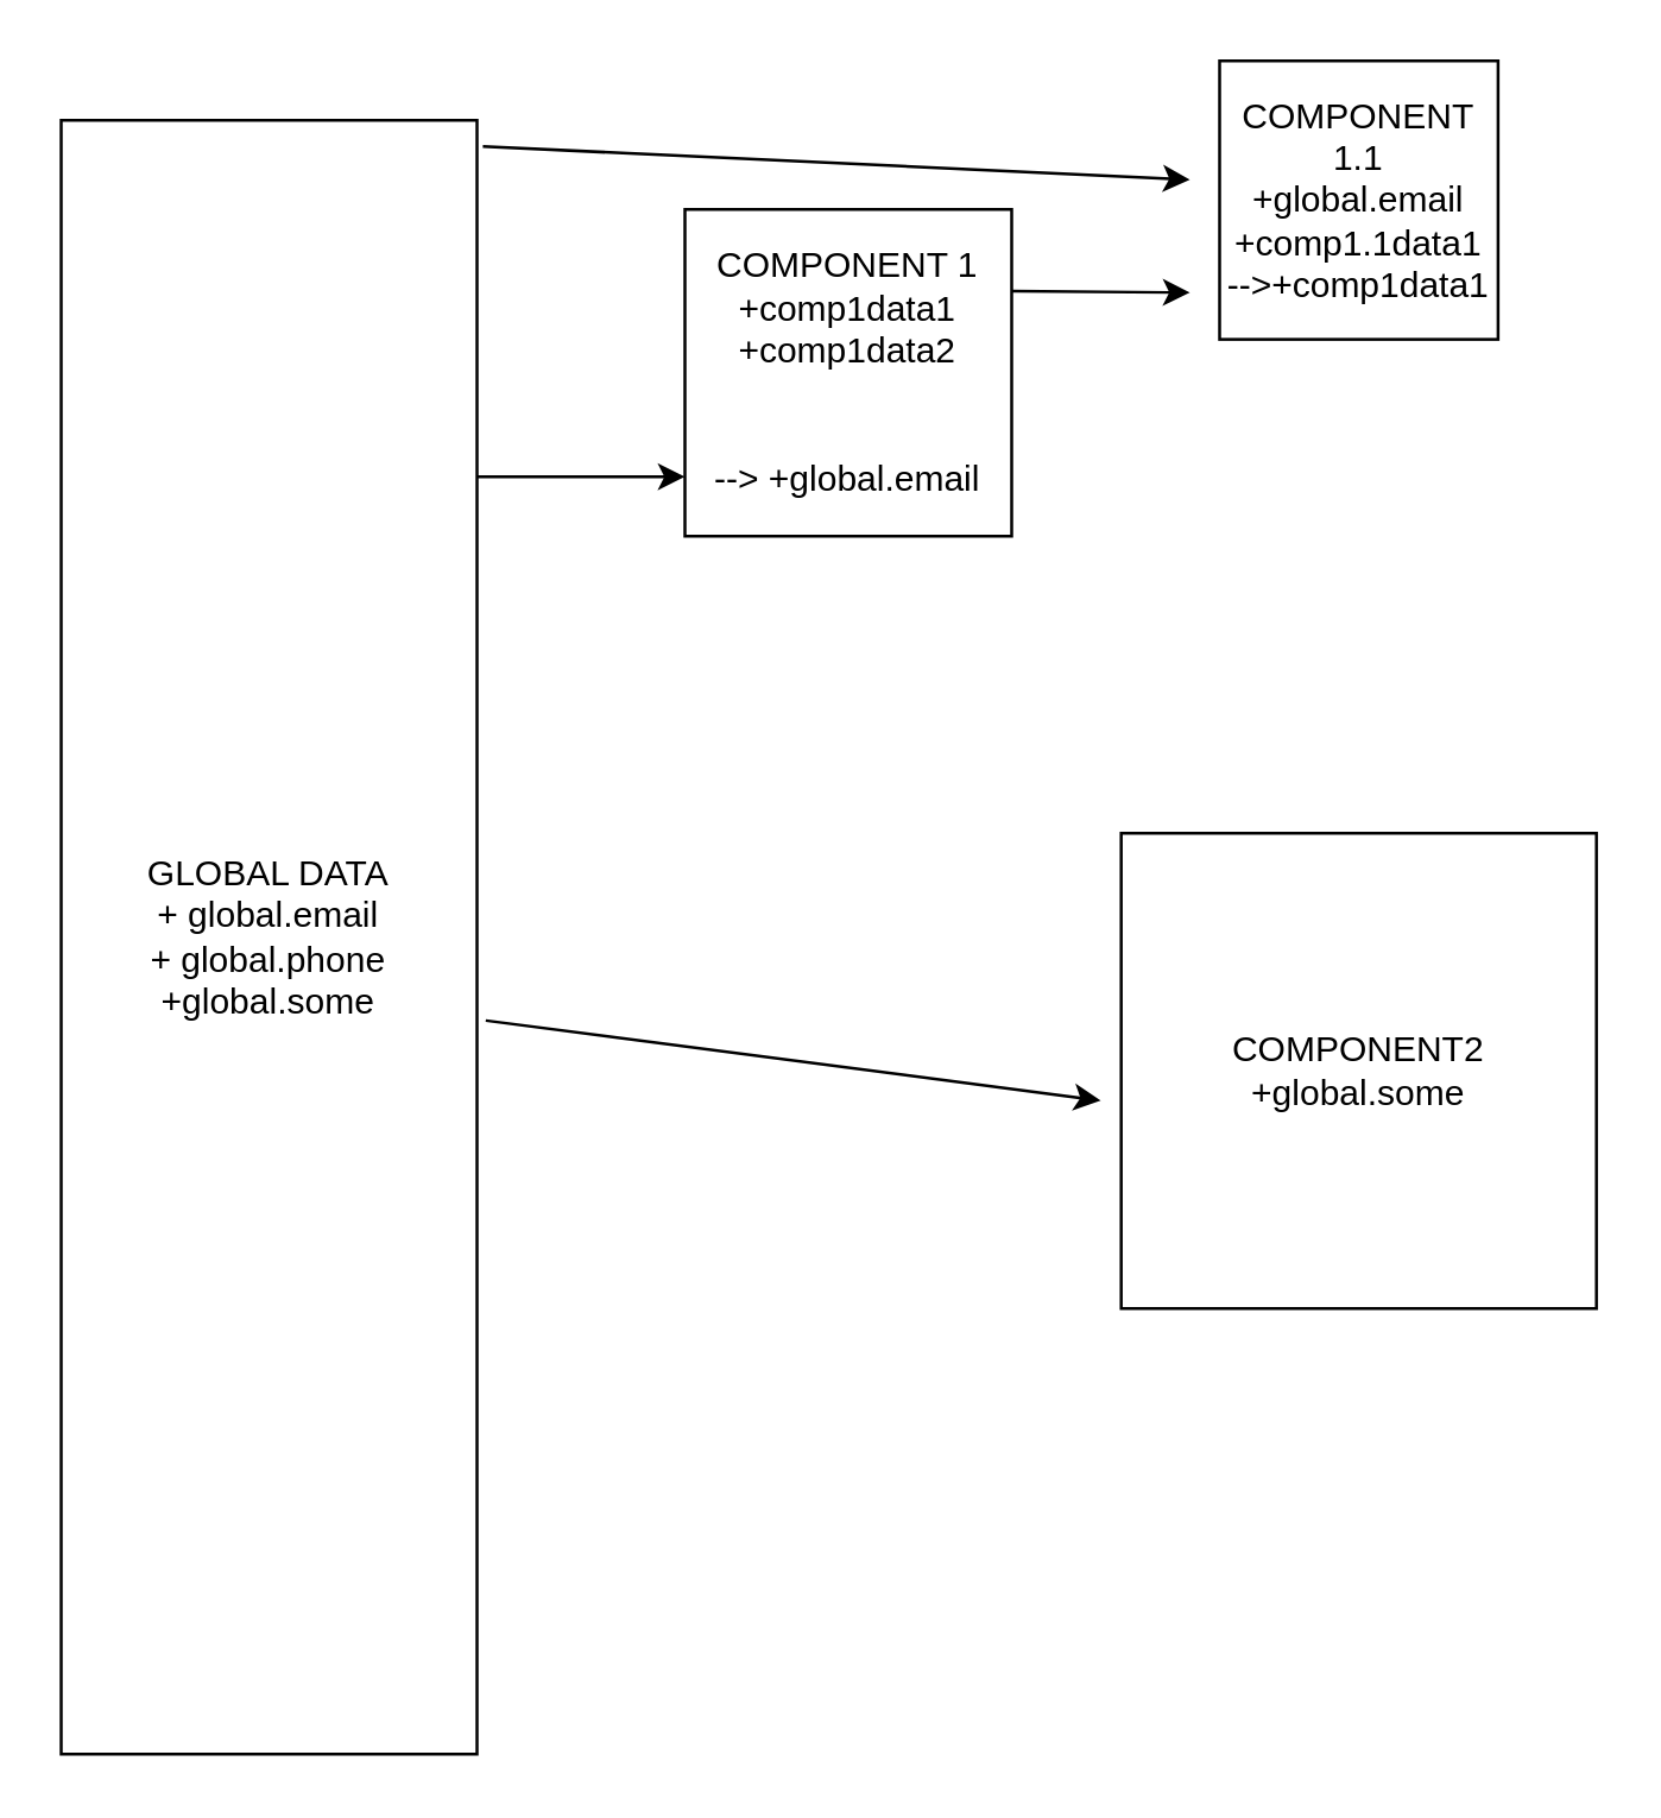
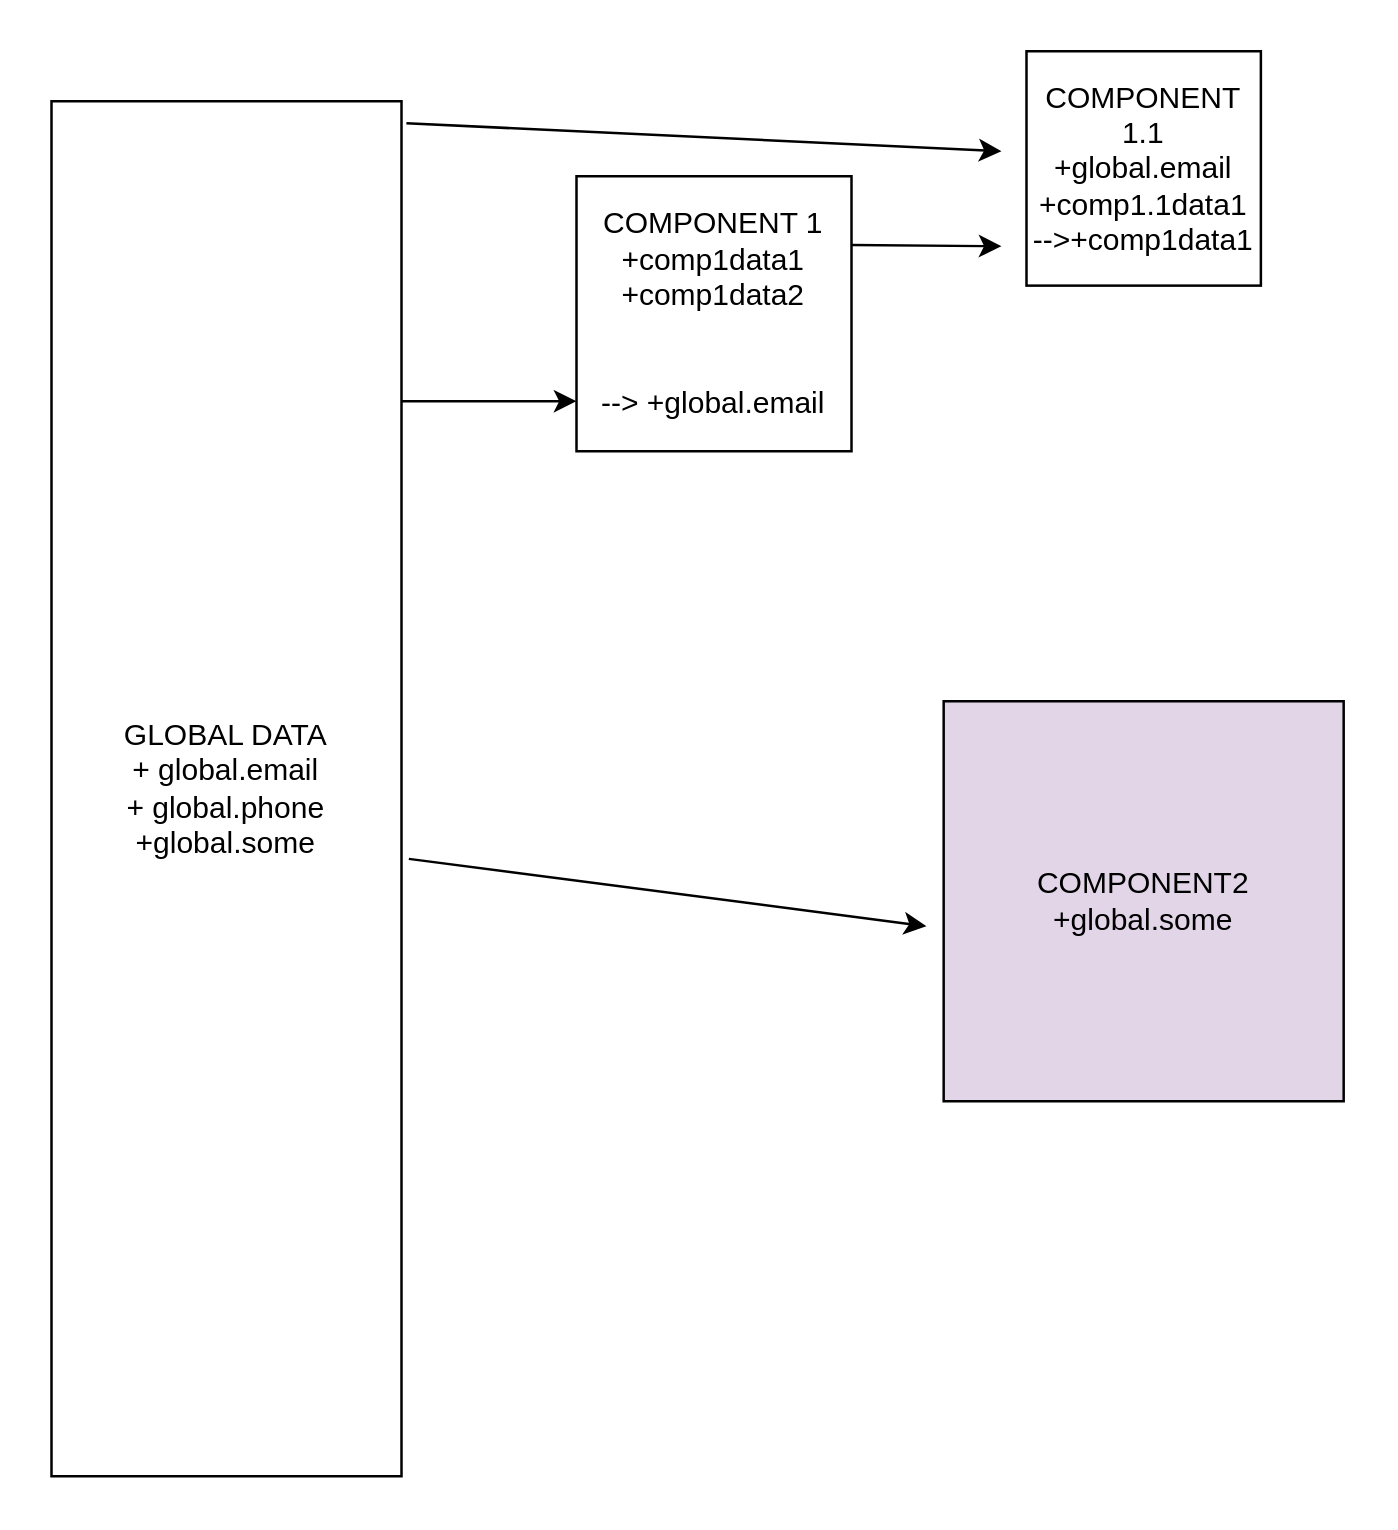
  <mxCell id="0" />
  <mxCell id="1" parent="0" />
  <mxCell id="2" value="GLOBAL DATA&lt;br&gt;+ global.email&lt;br&gt;+ global.phone&lt;br&gt;+global.some" style="rounded=0;whiteSpace=wrap;html=1;" parent="1" vertex="1"><mxGeometry x="20" y="40" width="140" height="550" as="geometry" /></mxCell>
  <mxCell id="3" value="COMPONENT 1&lt;br&gt;+comp1data1&lt;br&gt;+comp1data2&lt;br&gt;&lt;br&gt;&lt;br&gt;--&amp;gt; +global.email" style="whiteSpace=wrap;html=1;aspect=fixed;" vertex="1" parent="1"><mxGeometry x="230" y="70" width="110" height="110" as="geometry" /></mxCell>
  <mxCell id="4" value="" style="endArrow=classic;html=1;rounded=0;" edge="1" parent="1"><mxGeometry width="50" height="50" relative="1" as="geometry"><mxPoint x="160" y="160" as="sourcePoint" /><mxPoint x="230" y="160" as="targetPoint" /></mxGeometry></mxCell>
  <mxCell id="5" value="COMPONENT 1.1&lt;br&gt;+global.email&lt;br&gt;+comp1.1data1&lt;br&gt;--&amp;gt;+comp1data1" style="whiteSpace=wrap;html=1;aspect=fixed;" vertex="1" parent="1"><mxGeometry x="410" y="20" width="93.75" height="93.75" as="geometry" /></mxCell>
  <mxCell id="6" value="" style="endArrow=classic;html=1;rounded=0;exitX=1;exitY=0.25;exitDx=0;exitDy=0;" edge="1" parent="1" source="3"><mxGeometry width="50" height="50" relative="1" as="geometry"><mxPoint x="390" y="370" as="sourcePoint" /><mxPoint x="400" y="98" as="targetPoint" /></mxGeometry></mxCell>
  <mxCell id="7" value="" style="endArrow=classic;html=1;rounded=0;exitX=1.014;exitY=0.016;exitDx=0;exitDy=0;exitPerimeter=0;" edge="1" parent="1" source="2"><mxGeometry width="50" height="50" relative="1" as="geometry"><mxPoint x="390" y="370" as="sourcePoint" /><mxPoint x="400" y="60" as="targetPoint" /></mxGeometry></mxCell>
- <mxCell id="8" value="COMPONENT2&lt;br&gt;+global.some" style="whiteSpace=wrap;html=1;aspect=fixed;" vertex="1" parent="1"><mxGeometry x="376.87" y="280" width="160" height="160" as="geometry" /></mxCell>
+ <mxCell id="8" value="COMPONENT2&lt;br&gt;+global.some" style="whiteSpace=wrap;html=1;aspect=fixed;fillColor=#e1d5e7;" vertex="1" parent="1"><mxGeometry x="376.87" y="280" width="160" height="160" as="geometry" /></mxCell>
  <mxCell id="9" value="" style="endArrow=classic;html=1;rounded=0;exitX=1.021;exitY=0.551;exitDx=0;exitDy=0;exitPerimeter=0;" edge="1" parent="1" source="2"><mxGeometry width="50" height="50" relative="1" as="geometry"><mxPoint x="390" y="370" as="sourcePoint" /><mxPoint x="370" y="370" as="targetPoint" /></mxGeometry></mxCell>
